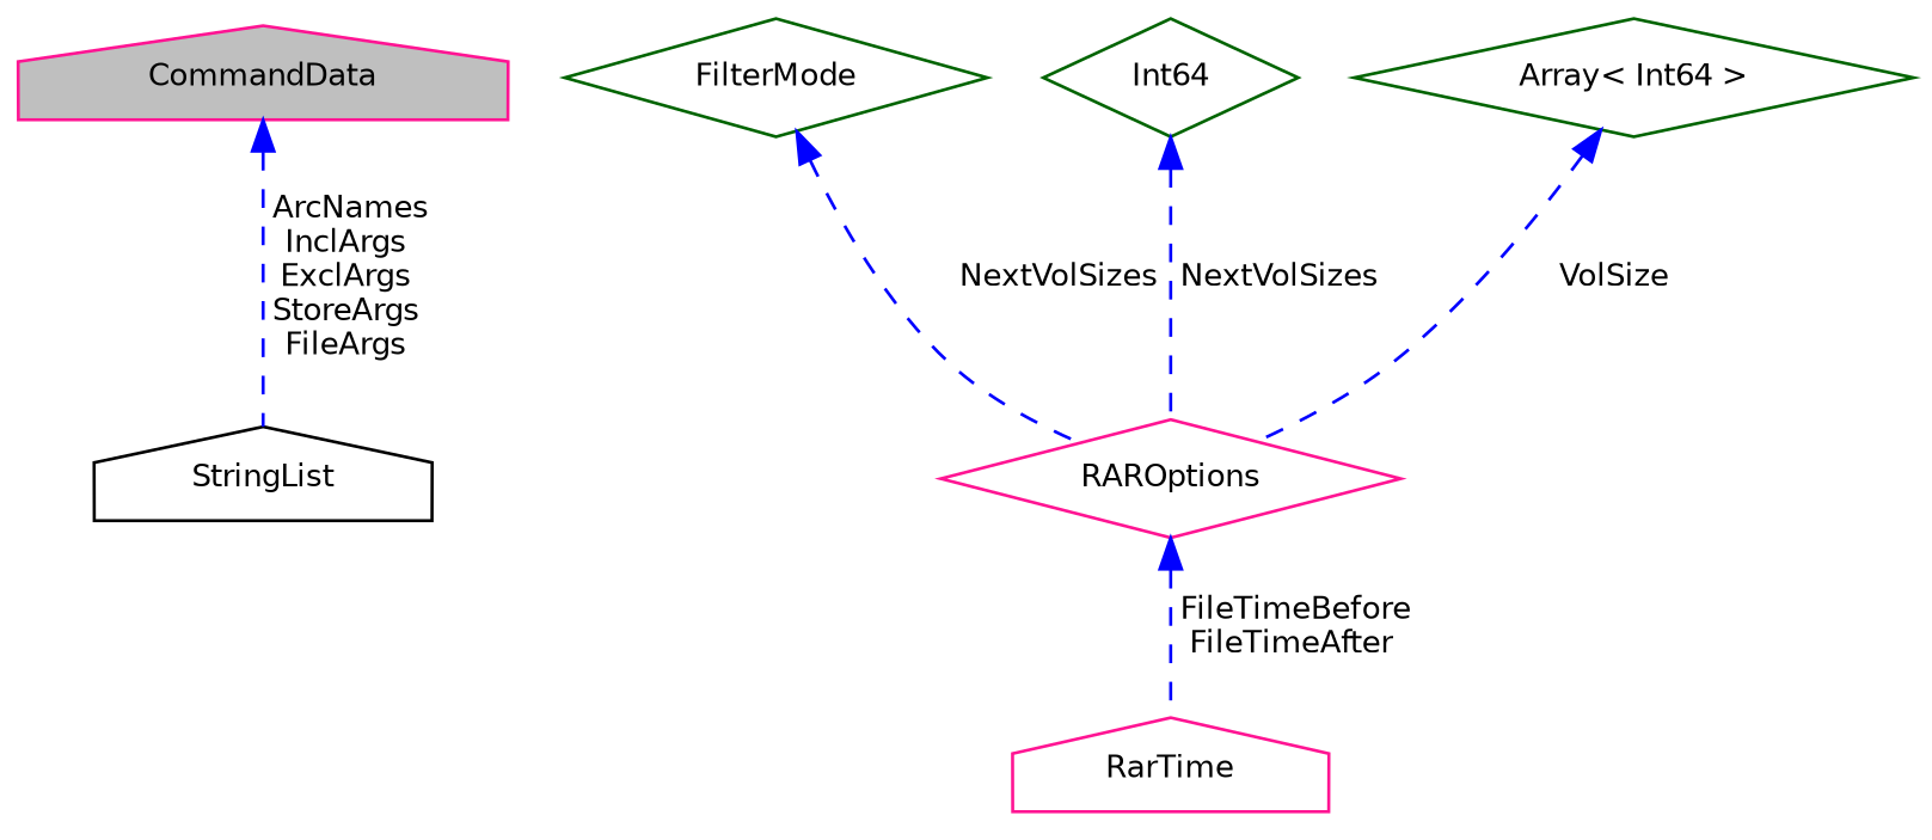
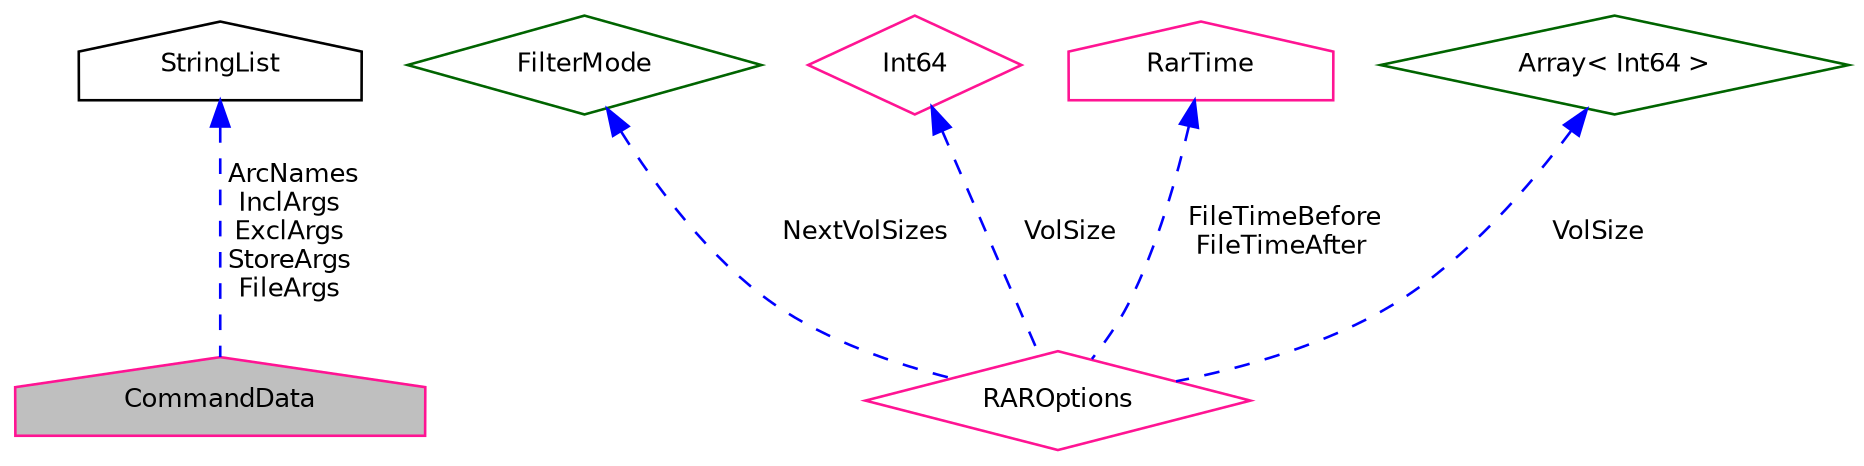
  digraph {
    node [color=deeppink fillcolor=white fontname=Helvetica fontsize=10 shape=diamond style=filled]
    edge [color=blue dir=back fontname=Helvetica fontsize=10 labelfontname=Helvetica labelfontsize=10 style=dashed]
    n1 [fillcolor=grey75 fontcolor=black height=0.2 label=CommandData shape=house width=0.4]
    n2 [height=0.2 label=RAROptions width=0.4]
    n3 [color=darkgreen height=0.2 label=FilterMode width=0.4]
-   n4 [color=darkgreen height=0.2 label=Int64 width=0.4]
+   n4 [height=0.2 label=Int64 width=0.4]
    n5 [height=0.2 label=RarTime shape=house width=0.4]
    n6 [color=darkgreen height=0.2 label="Array\< Int64 \>" width=0.4]
    n7 [color=black height=0.2 label=StringList shape=house width=0.4]
    n3 -> n2 [label=" NextVolSizes"]
-   n4 -> n2 [label=" NextVolSizes"]
-   n2 -> n5 [label=" FileTimeBefore\nFileTimeAfter"]
+   n4 -> n2 [label=" VolSize"]
+   n5 -> n2 [label=" FileTimeBefore\nFileTimeAfter"]
    n6 -> n2 [label=" VolSize"]
-   n1 -> n7 [label=" ArcNames\nInclArgs\nExclArgs\nStoreArgs\nFileArgs"]
+   n7 -> n1 [label=" ArcNames\nInclArgs\nExclArgs\nStoreArgs\nFileArgs"]
  }
